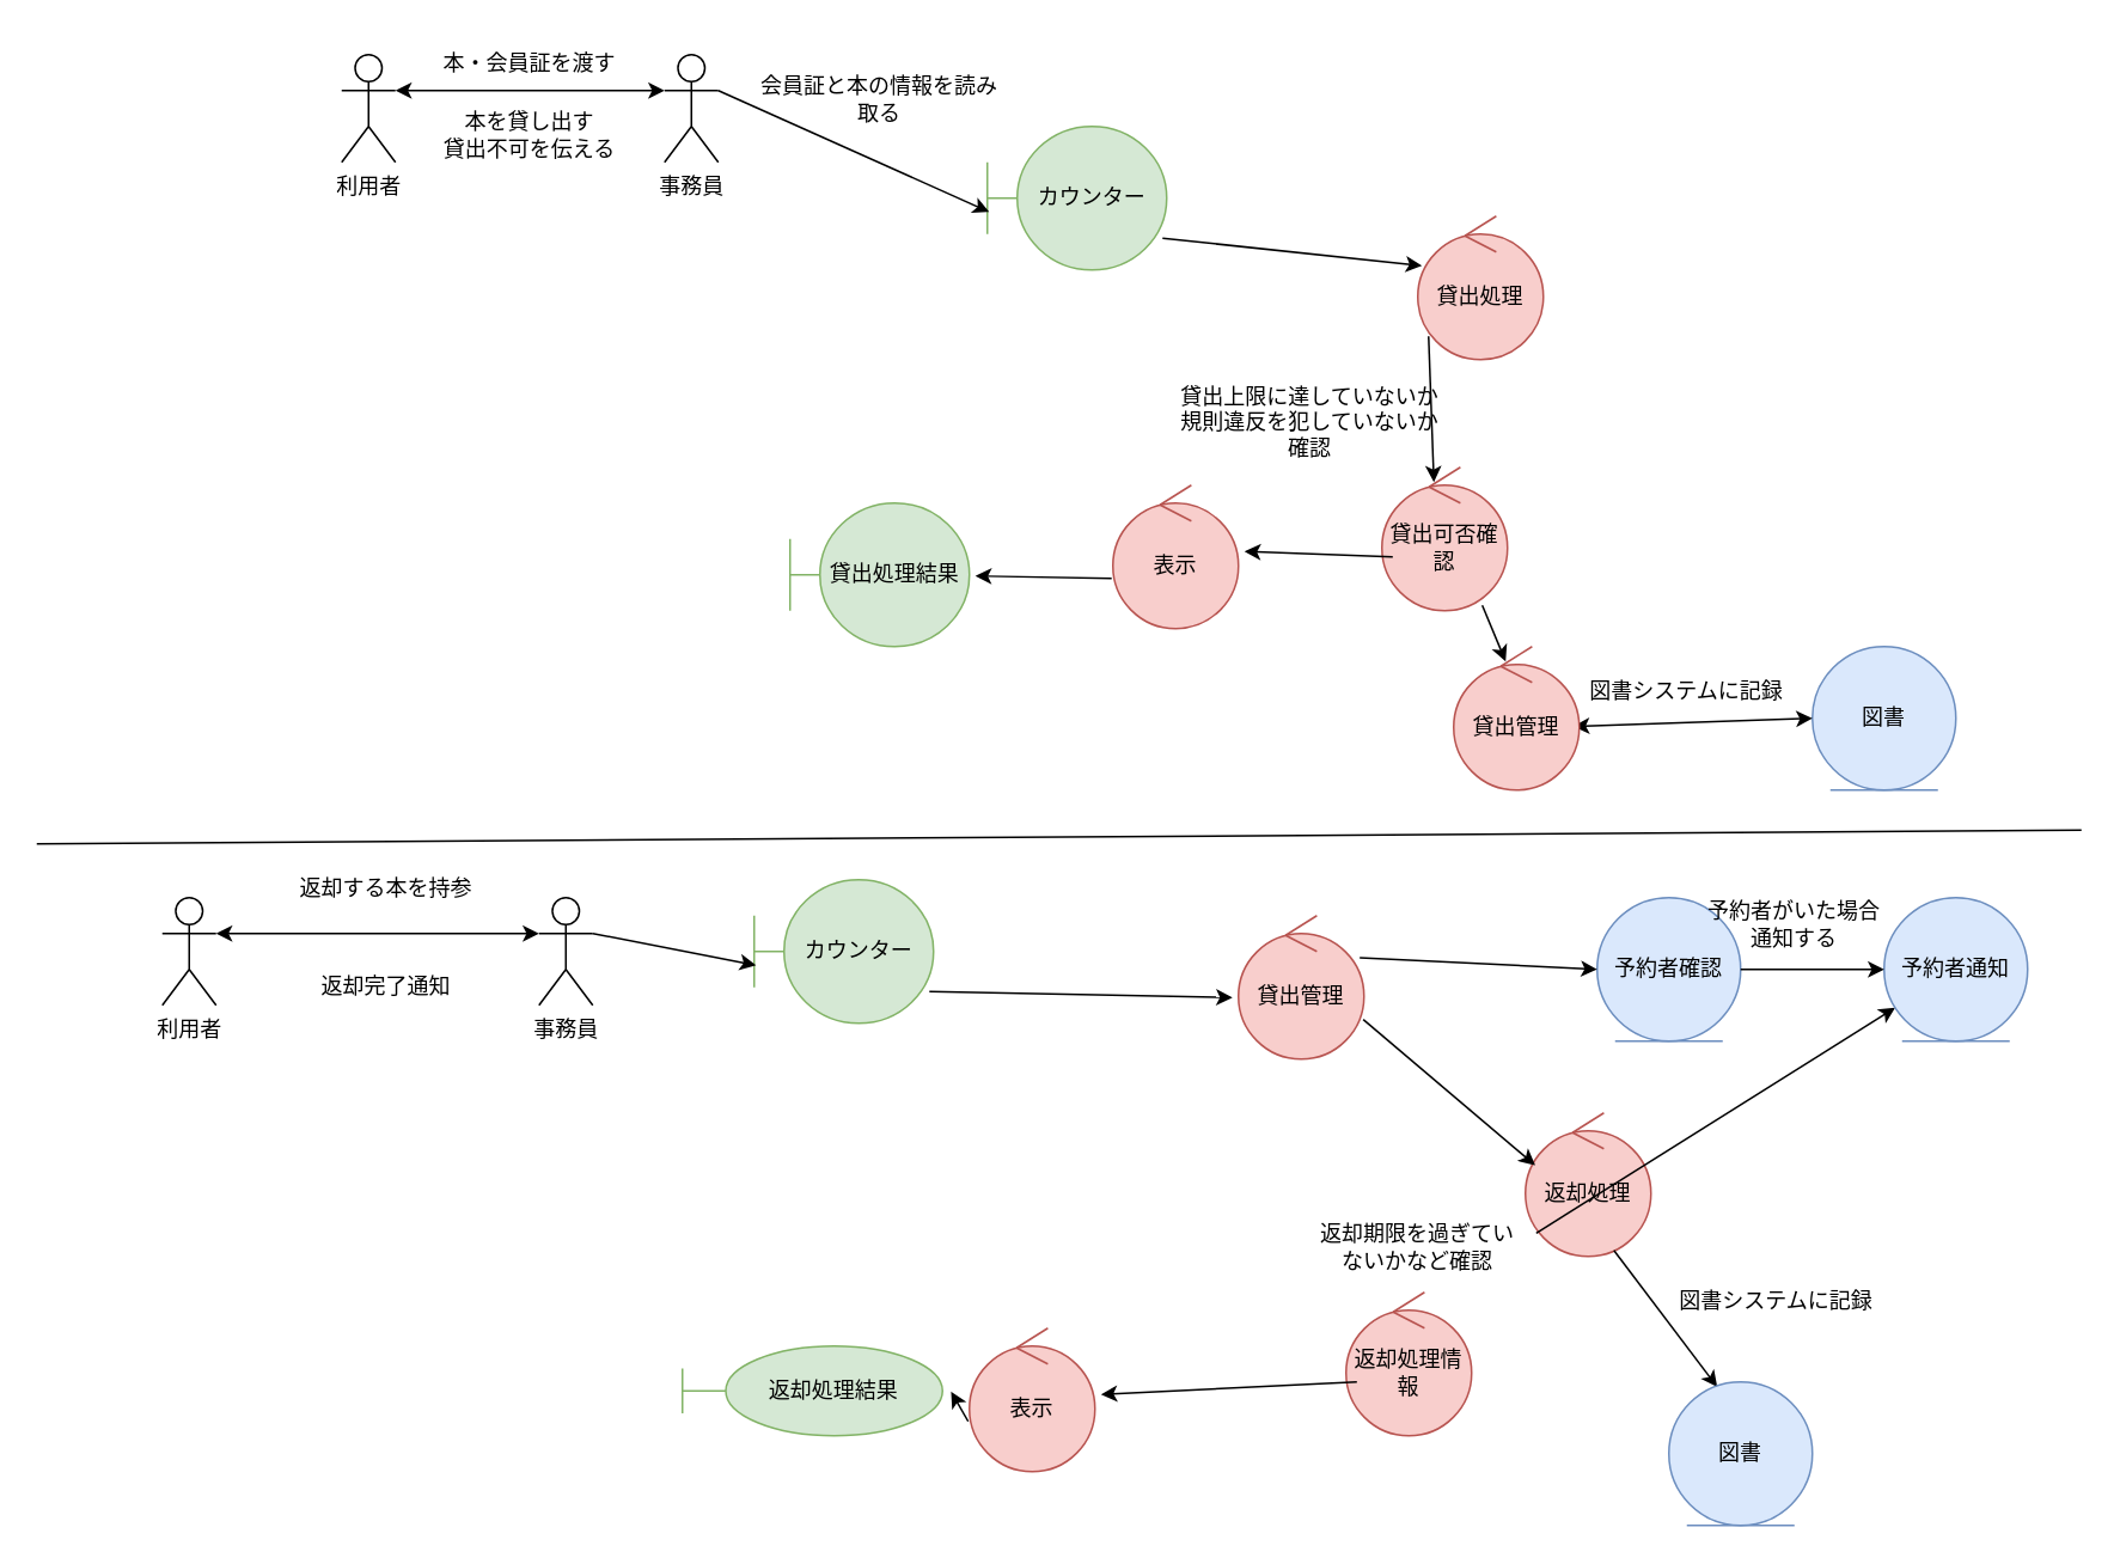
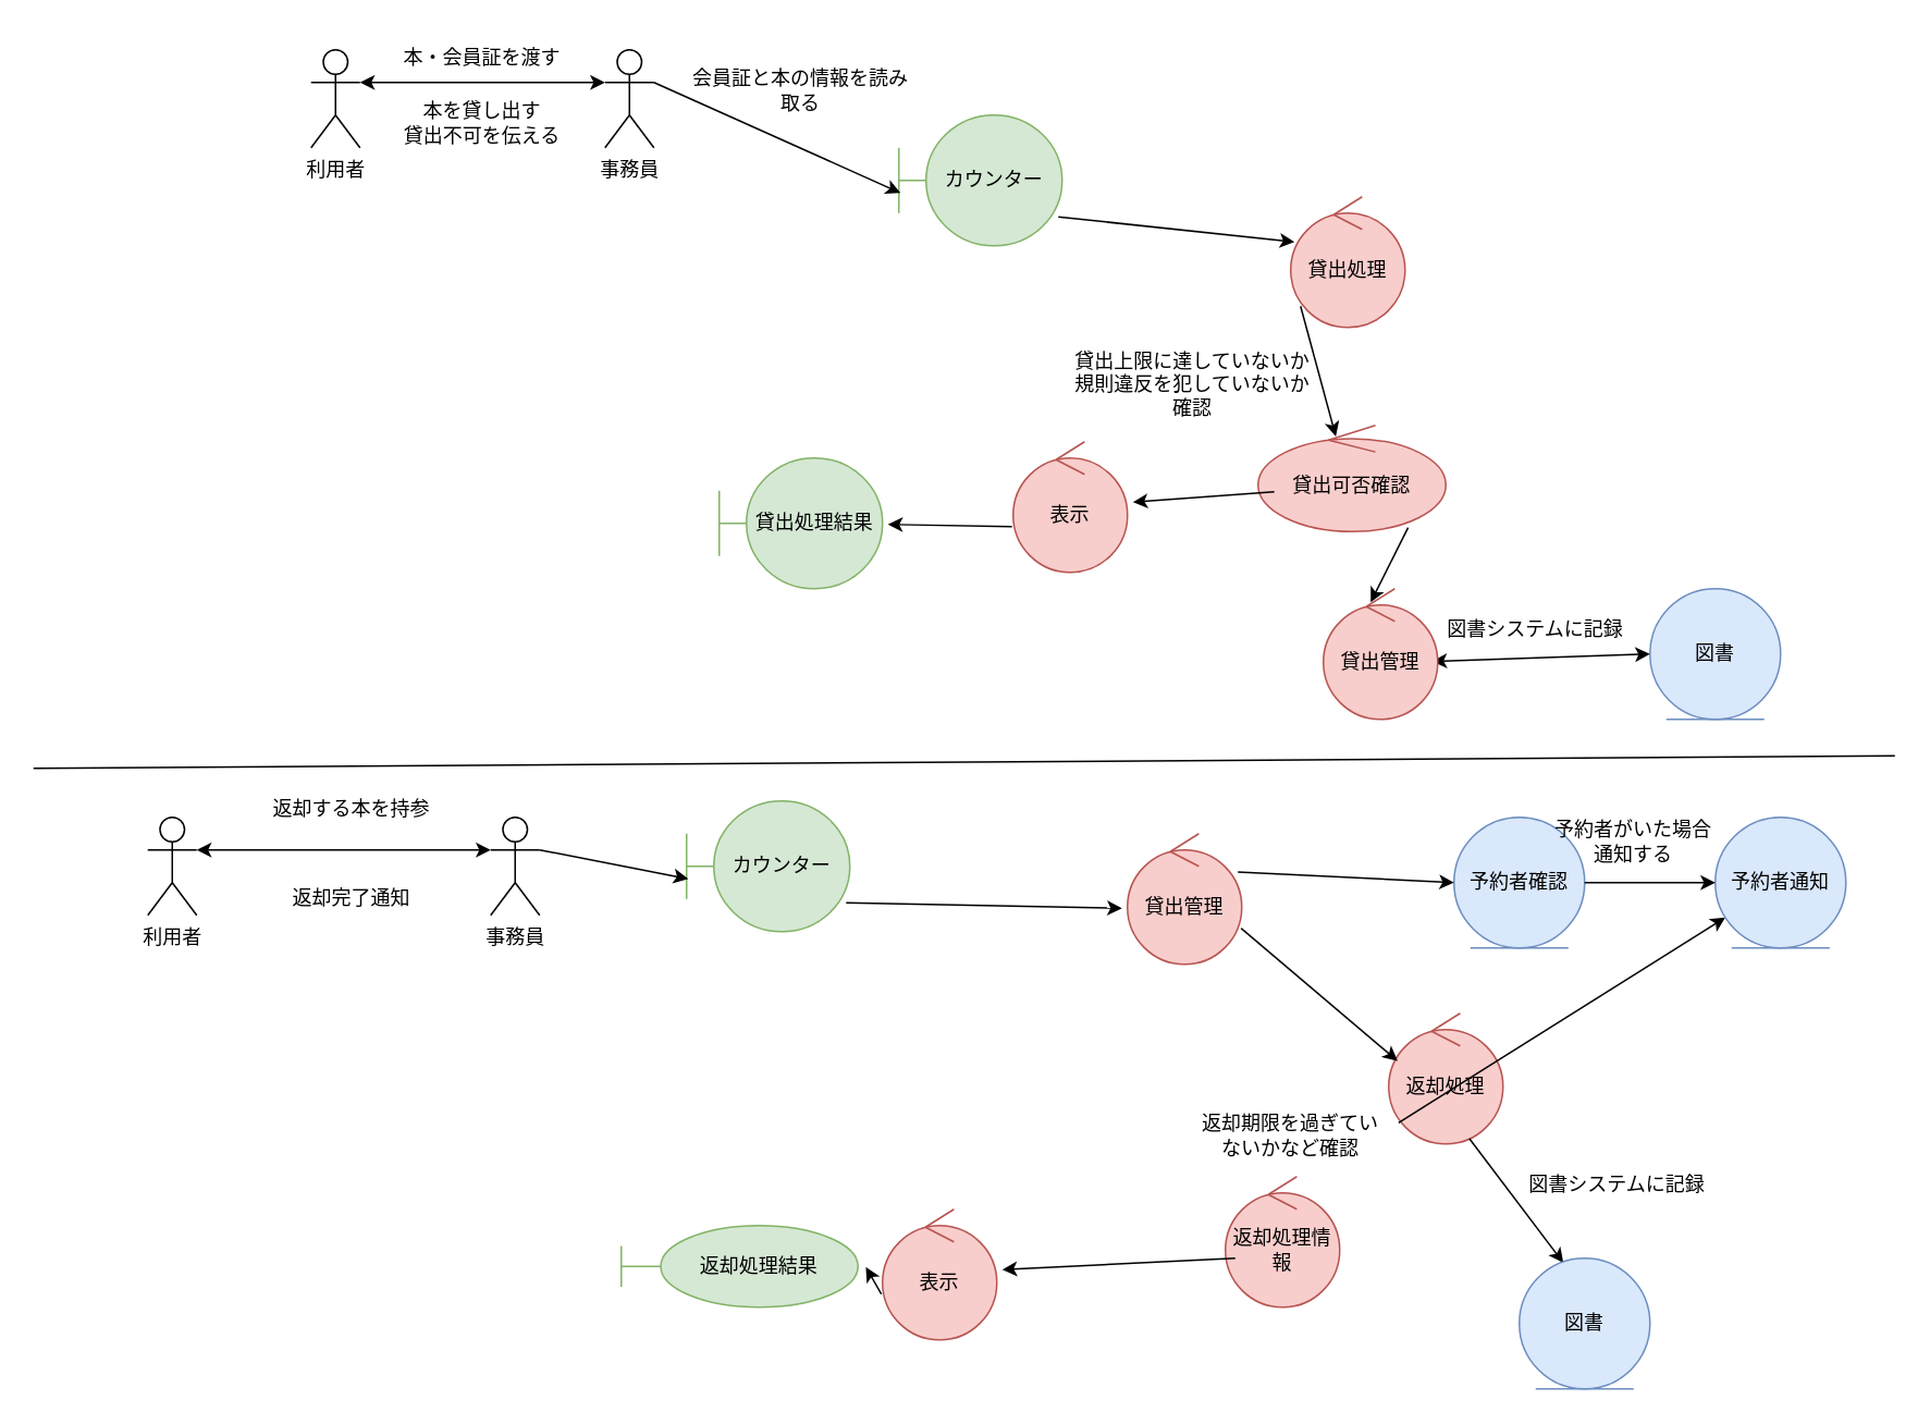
  <mxCell id="0" />
  <mxCell id="1" parent="0" />
  <mxCell id="2" value="本・会員証を渡す" style="text;html=1;align=center;verticalAlign=middle;whiteSpace=wrap;rounded=0;" parent="1" vertex="1"><mxGeometry x="210" y="20" width="170" height="30" as="geometry" /></mxCell>
  <mxCell id="3" value="事務員" style="shape=umlActor;verticalLabelPosition=bottom;verticalAlign=top;html=1;outlineConnect=0;" vertex="1" parent="1"><mxGeometry x="370" y="30" width="30" height="60" as="geometry" /></mxCell>
  <mxCell id="4" value="カウンター" style="shape=umlBoundary;whiteSpace=wrap;html=1;fillColor=#d5e8d4;strokeColor=#82b366;" vertex="1" parent="1"><mxGeometry x="550" y="70" width="100" height="80" as="geometry" /></mxCell>
  <mxCell id="5" value="" style="endArrow=classic;html=1;rounded=0;entryX=0.01;entryY=0.596;entryDx=0;entryDy=0;entryPerimeter=0;exitX=1;exitY=0.333;exitDx=0;exitDy=0;exitPerimeter=0;" edge="1" parent="1" source="3" target="4"><mxGeometry width="50" height="50" relative="1" as="geometry"><mxPoint x="590" y="310" as="sourcePoint" /><mxPoint x="640" y="260" as="targetPoint" /></mxGeometry></mxCell>
  <mxCell id="6" value="貸出処理" style="ellipse;shape=umlControl;whiteSpace=wrap;html=1;fillColor=#f8cecc;strokeColor=#b85450;" vertex="1" parent="1"><mxGeometry x="790" y="120" width="70" height="80" as="geometry" /></mxCell>
  <mxCell id="7" value="" style="endArrow=classic;html=1;rounded=0;exitX=0.977;exitY=0.779;exitDx=0;exitDy=0;exitPerimeter=0;entryX=0.033;entryY=0.346;entryDx=0;entryDy=0;entryPerimeter=0;" edge="1" parent="1" source="4" target="6"><mxGeometry width="50" height="50" relative="1" as="geometry"><mxPoint x="590" y="310" as="sourcePoint" /><mxPoint x="640" y="260" as="targetPoint" /></mxGeometry></mxCell>
  <mxCell id="8" value="図書" style="ellipse;shape=umlEntity;whiteSpace=wrap;html=1;fillColor=#dae8fc;strokeColor=#6c8ebf;" vertex="1" parent="1"><mxGeometry x="1010" y="360" width="80" height="80" as="geometry" /></mxCell>
- <mxCell id="9" value="貸出可否確認" style="ellipse;shape=umlControl;whiteSpace=wrap;html=1;fillColor=#f8cecc;strokeColor=#b85450;" vertex="1" parent="1"><mxGeometry x="770" y="260" width="70" height="80" as="geometry" /></mxCell>
+ <mxCell id="9" value="貸出可否確認" style="ellipse;shape=umlControl;whiteSpace=wrap;html=1;fillColor=#f8cecc;strokeColor=#b85450;" vertex="1" parent="1"><mxGeometry x="770" y="260" width="115" height="65" as="geometry" /></mxCell>
  <mxCell id="10" value="" style="endArrow=classic;html=1;rounded=0;exitX=0.086;exitY=0.838;exitDx=0;exitDy=0;exitPerimeter=0;entryX=0.414;entryY=0.104;entryDx=0;entryDy=0;entryPerimeter=0;" edge="1" target="9" parent="1" source="6"><mxGeometry width="50" height="50" relative="1" as="geometry"><mxPoint x="648" y="270.32" as="sourcePoint" /><mxPoint x="580" y="310.32" as="targetPoint" /></mxGeometry></mxCell>
  <mxCell id="11" value="表示" style="ellipse;shape=umlControl;whiteSpace=wrap;html=1;fillColor=#f8cecc;strokeColor=#b85450;" vertex="1" parent="1"><mxGeometry x="620" y="270" width="70" height="80" as="geometry" /></mxCell>
  <mxCell id="12" value="" style="endArrow=classic;html=1;rounded=0;exitX=0.086;exitY=0.625;exitDx=0;exitDy=0;exitPerimeter=0;entryX=1.048;entryY=0.462;entryDx=0;entryDy=0;entryPerimeter=0;" edge="1" target="11" parent="1" source="9"><mxGeometry width="50" height="50" relative="1" as="geometry"><mxPoint x="645" y="440" as="sourcePoint" /><mxPoint x="500" y="493.32" as="targetPoint" /></mxGeometry></mxCell>
  <mxCell id="13" value="貸出処理結果" style="shape=umlBoundary;whiteSpace=wrap;html=1;fillColor=#d5e8d4;strokeColor=#82b366;" vertex="1" parent="1"><mxGeometry x="440" y="280" width="100" height="80" as="geometry" /></mxCell>
  <mxCell id="14" value="" style="endArrow=classic;html=1;rounded=0;entryX=1.033;entryY=0.508;entryDx=0;entryDy=0;entryPerimeter=0;exitX=-0.01;exitY=0.65;exitDx=0;exitDy=0;exitPerimeter=0;" edge="1" parent="1" source="11" target="13"><mxGeometry width="50" height="50" relative="1" as="geometry"><mxPoint x="540" y="250" as="sourcePoint" /><mxPoint x="590" y="200" as="targetPoint" /></mxGeometry></mxCell>
  <mxCell id="15" value="利用者" style="shape=umlActor;verticalLabelPosition=bottom;verticalAlign=top;html=1;outlineConnect=0;" vertex="1" parent="1"><mxGeometry x="190" y="30" width="30" height="60" as="geometry" /></mxCell>
  <mxCell id="16" value="" style="endArrow=classic;startArrow=classic;html=1;rounded=0;exitX=1;exitY=0.333;exitDx=0;exitDy=0;exitPerimeter=0;entryX=0;entryY=0.333;entryDx=0;entryDy=0;entryPerimeter=0;" edge="1" parent="1" source="15" target="3"><mxGeometry width="50" height="50" relative="1" as="geometry"><mxPoint x="300" y="160" as="sourcePoint" /><mxPoint x="410" y="200" as="targetPoint" /></mxGeometry></mxCell>
  <mxCell id="17" value="本を貸し出す&lt;div&gt;貸出不可を伝える&lt;/div&gt;" style="text;html=1;align=center;verticalAlign=middle;whiteSpace=wrap;rounded=0;" vertex="1" parent="1"><mxGeometry x="210" y="60" width="170" height="30" as="geometry" /></mxCell>
  <mxCell id="18" value="" style="endArrow=classic;startArrow=classic;html=1;rounded=0;exitX=0.952;exitY=0.556;exitDx=0;exitDy=0;exitPerimeter=0;entryX=0;entryY=0.5;entryDx=0;entryDy=0;" edge="1" parent="1" source="19" target="8"><mxGeometry width="50" height="50" relative="1" as="geometry"><mxPoint x="1010" y="350" as="sourcePoint" /><mxPoint x="1080" y="330" as="targetPoint" /></mxGeometry></mxCell>
  <mxCell id="19" value="貸出管理" style="ellipse;shape=umlControl;whiteSpace=wrap;html=1;fillColor=#f8cecc;strokeColor=#b85450;" vertex="1" parent="1"><mxGeometry x="810" y="360" width="70" height="80" as="geometry" /></mxCell>
  <mxCell id="20" value="" style="endArrow=classic;html=1;rounded=0;entryX=0.414;entryY=0.104;entryDx=0;entryDy=0;entryPerimeter=0;exitX=0.799;exitY=0.962;exitDx=0;exitDy=0;exitPerimeter=0;" edge="1" target="19" parent="1" source="9"><mxGeometry width="50" height="50" relative="1" as="geometry"><mxPoint x="840" y="350" as="sourcePoint" /><mxPoint x="660" y="451.8" as="targetPoint" /></mxGeometry></mxCell>
  <mxCell id="21" value="返却する本を持参" style="text;html=1;align=center;verticalAlign=middle;whiteSpace=wrap;rounded=0;" vertex="1" parent="1"><mxGeometry x="130" y="480" width="170" height="30" as="geometry" /></mxCell>
  <mxCell id="22" value="事務員" style="shape=umlActor;verticalLabelPosition=bottom;verticalAlign=top;html=1;outlineConnect=0;" vertex="1" parent="1"><mxGeometry x="300" y="500" width="30" height="60" as="geometry" /></mxCell>
  <mxCell id="23" value="カウンター" style="shape=umlBoundary;whiteSpace=wrap;html=1;fillColor=#d5e8d4;strokeColor=#82b366;" vertex="1" parent="1"><mxGeometry x="420" y="490" width="100" height="80" as="geometry" /></mxCell>
  <mxCell id="24" value="" style="endArrow=classic;html=1;rounded=0;entryX=0.01;entryY=0.596;entryDx=0;entryDy=0;entryPerimeter=0;exitX=1;exitY=0.333;exitDx=0;exitDy=0;exitPerimeter=0;" edge="1" source="22" target="23" parent="1"><mxGeometry width="50" height="50" relative="1" as="geometry"><mxPoint x="520" y="710" as="sourcePoint" /><mxPoint x="570" y="660" as="targetPoint" /></mxGeometry></mxCell>
  <mxCell id="25" value="返却処理" style="ellipse;shape=umlControl;whiteSpace=wrap;html=1;fillColor=#f8cecc;strokeColor=#b85450;" vertex="1" parent="1"><mxGeometry x="850" y="620" width="70" height="80" as="geometry" /></mxCell>
  <mxCell id="26" value="" style="endArrow=classic;html=1;rounded=0;exitX=0.977;exitY=0.779;exitDx=0;exitDy=0;exitPerimeter=0;entryX=-0.048;entryY=0.571;entryDx=0;entryDy=0;entryPerimeter=0;" edge="1" source="23" target="39" parent="1"><mxGeometry width="50" height="50" relative="1" as="geometry"><mxPoint x="520" y="710" as="sourcePoint" /><mxPoint x="710" y="520" as="targetPoint" /></mxGeometry></mxCell>
  <mxCell id="27" value="返却処理情報" style="ellipse;shape=umlControl;whiteSpace=wrap;html=1;fillColor=#f8cecc;strokeColor=#b85450;" vertex="1" parent="1"><mxGeometry x="750" y="720" width="70" height="80" as="geometry" /></mxCell>
  <mxCell id="28" value="" style="endArrow=classic;html=1;rounded=0;exitX=0.086;exitY=0.838;exitDx=0;exitDy=0;exitPerimeter=0;" edge="1" source="25" target="42" parent="1"><mxGeometry width="50" height="50" relative="1" as="geometry"><mxPoint x="578" y="670.32" as="sourcePoint" /><mxPoint x="510" y="710.32" as="targetPoint" /></mxGeometry></mxCell>
  <mxCell id="29" value="表示" style="ellipse;shape=umlControl;whiteSpace=wrap;html=1;fillColor=#f8cecc;strokeColor=#b85450;" vertex="1" parent="1"><mxGeometry x="540" y="740" width="70" height="80" as="geometry" /></mxCell>
  <mxCell id="30" value="" style="endArrow=classic;html=1;rounded=0;exitX=0.086;exitY=0.625;exitDx=0;exitDy=0;exitPerimeter=0;entryX=1.048;entryY=0.462;entryDx=0;entryDy=0;entryPerimeter=0;" edge="1" source="27" target="29" parent="1"><mxGeometry width="50" height="50" relative="1" as="geometry"><mxPoint x="575" y="840" as="sourcePoint" /><mxPoint x="430" y="893.32" as="targetPoint" /></mxGeometry></mxCell>
  <mxCell id="31" value="返却処理結果" style="shape=umlBoundary;whiteSpace=wrap;html=1;fillColor=#d5e8d4;strokeColor=#82b366;" vertex="1" parent="1"><mxGeometry x="380" y="750" width="145" height="50" as="geometry" /></mxCell>
  <mxCell id="32" value="" style="endArrow=classic;html=1;rounded=0;entryX=1.033;entryY=0.508;entryDx=0;entryDy=0;entryPerimeter=0;exitX=-0.01;exitY=0.65;exitDx=0;exitDy=0;exitPerimeter=0;" edge="1" source="29" target="31" parent="1"><mxGeometry width="50" height="50" relative="1" as="geometry"><mxPoint x="470" y="650" as="sourcePoint" /><mxPoint x="520" y="600" as="targetPoint" /></mxGeometry></mxCell>
  <mxCell id="33" value="" style="endArrow=classic;startArrow=classic;html=1;rounded=0;exitX=1;exitY=0.333;exitDx=0;exitDy=0;exitPerimeter=0;entryX=0;entryY=0.333;entryDx=0;entryDy=0;entryPerimeter=0;" edge="1" target="22" parent="1" source="36"><mxGeometry width="50" height="50" relative="1" as="geometry"><mxPoint x="150" y="450" as="sourcePoint" /><mxPoint y="600" as="targetPoint" x="340" /></mxGeometry></mxCell>
  <mxCell id="34" value="返却完了通知" style="text;html=1;align=center;verticalAlign=middle;whiteSpace=wrap;rounded=0;" vertex="1" parent="1"><mxGeometry x="130" y="535" width="170" height="30" as="geometry" /></mxCell>
  <mxCell id="35" value="" style="endArrow=classic;html=1;rounded=0;entryX=0.337;entryY=0.035;entryDx=0;entryDy=0;entryPerimeter=0;exitX=0.705;exitY=0.958;exitDx=0;exitDy=0;exitPerimeter=0;" edge="1" source="25" target="37" parent="1"><mxGeometry width="50" height="50" relative="1" as="geometry"><mxPoint x="770" y="750" as="sourcePoint" /><mxPoint x="838.98" y="728.32" as="targetPoint" /></mxGeometry></mxCell>
  <mxCell id="36" value="利用者" style="shape=umlActor;verticalLabelPosition=bottom;verticalAlign=top;html=1;outlineConnect=0;" vertex="1" parent="1"><mxGeometry x="90" y="500" width="30" height="60" as="geometry" /></mxCell>
  <mxCell id="37" value="図書" style="ellipse;shape=umlEntity;whiteSpace=wrap;html=1;fillColor=#dae8fc;strokeColor=#6c8ebf;" vertex="1" parent="1"><mxGeometry x="930" y="770" width="80" height="80" as="geometry" /></mxCell>
  <mxCell id="38" value="" style="endArrow=classic;html=1;rounded=0;exitX=0.994;exitY=0.724;exitDx=0;exitDy=0;exitPerimeter=0;entryX=0.078;entryY=0.365;entryDx=0;entryDy=0;entryPerimeter=0;" edge="1" parent="1" source="39" target="25"><mxGeometry width="50" height="50" relative="1" as="geometry"><mxPoint x="779.15" y="502" as="sourcePoint" /><mxPoint x="911.15" y="490" as="targetPoint" /></mxGeometry></mxCell>
  <mxCell id="39" value="貸出管理" style="ellipse;shape=umlControl;whiteSpace=wrap;html=1;fillColor=#f8cecc;strokeColor=#b85450;" vertex="1" parent="1"><mxGeometry x="690" y="510" width="70" height="80" as="geometry" /></mxCell>
  <mxCell id="40" value="予約者確認" style="ellipse;shape=umlEntity;whiteSpace=wrap;html=1;fillColor=#dae8fc;strokeColor=#6c8ebf;" vertex="1" parent="1"><mxGeometry x="890" y="500" width="80" height="80" as="geometry" /></mxCell>
  <mxCell id="41" value="" style="endArrow=classic;html=1;rounded=0;entryX=0;entryY=0.5;entryDx=0;entryDy=0;exitX=0.966;exitY=0.293;exitDx=0;exitDy=0;exitPerimeter=0;" edge="1" target="40" parent="1" source="39"><mxGeometry width="50" height="50" relative="1" as="geometry"><mxPoint x="665.02" y="410" as="sourcePoint" /><mxPoint x="813.95" y="374.28" as="targetPoint" /></mxGeometry></mxCell>
  <mxCell id="42" value="予約者通知" style="ellipse;shape=umlEntity;whiteSpace=wrap;html=1;fillColor=#dae8fc;strokeColor=#6c8ebf;" vertex="1" parent="1"><mxGeometry x="1050" y="500" width="80" height="80" as="geometry" /></mxCell>
  <mxCell id="43" value="" style="endArrow=classic;html=1;rounded=0;entryX=0;entryY=0.5;entryDx=0;entryDy=0;exitX=1;exitY=0.5;exitDx=0;exitDy=0;" edge="1" target="42" parent="1" source="40"><mxGeometry width="50" height="50" relative="1" as="geometry"><mxPoint x="990.38" y="503" as="sourcePoint" /><mxPoint x="1026.33" y="374.28" as="targetPoint" /></mxGeometry></mxCell>
  <mxCell id="44" value="貸出上限に達していないか&lt;div&gt;規則違反を犯していないか&lt;/div&gt;&lt;div&gt;確認&lt;/div&gt;" style="text;html=1;align=center;verticalAlign=middle;whiteSpace=wrap;rounded=0;" vertex="1" parent="1"><mxGeometry x="650" y="220" width="160" height="30" as="geometry" /></mxCell>
  <mxCell id="45" value="会員証と本の情報を読み取る" style="text;html=1;align=center;verticalAlign=middle;whiteSpace=wrap;rounded=0;" vertex="1" parent="1"><mxGeometry x="420" y="40" width="140" height="30" as="geometry" /></mxCell>
  <mxCell id="46" value="" style="endArrow=none;html=1;rounded=0;" edge="1" parent="1"><mxGeometry width="50" height="50" relative="1" as="geometry"><mxPoint x="20" y="470" as="sourcePoint" /><mxPoint x="1160" y="462.353" as="targetPoint" /></mxGeometry></mxCell>
  <mxCell id="47" value="図書システムに記録" style="text;html=1;align=center;verticalAlign=middle;whiteSpace=wrap;rounded=0;" vertex="1" parent="1"><mxGeometry x="860" y="370" width="160" height="30" as="geometry" /></mxCell>
  <mxCell id="48" value="予約者がいた場合&lt;div&gt;通知する&lt;/div&gt;" style="text;html=1;align=center;verticalAlign=middle;whiteSpace=wrap;rounded=0;" vertex="1" parent="1"><mxGeometry x="940" y="500" width="120" height="30" as="geometry" /></mxCell>
  <mxCell id="49" value="図書システムに記録" style="text;html=1;align=center;verticalAlign=middle;whiteSpace=wrap;rounded=0;" vertex="1" parent="1"><mxGeometry x="930" y="710" width="120" height="30" as="geometry" /></mxCell>
  <mxCell id="50" value="返却期限を過ぎていないかなど確認" style="text;html=1;align=center;verticalAlign=middle;whiteSpace=wrap;rounded=0;" vertex="1" parent="1"><mxGeometry x="730" y="680" width="120" height="30" as="geometry" /></mxCell>
